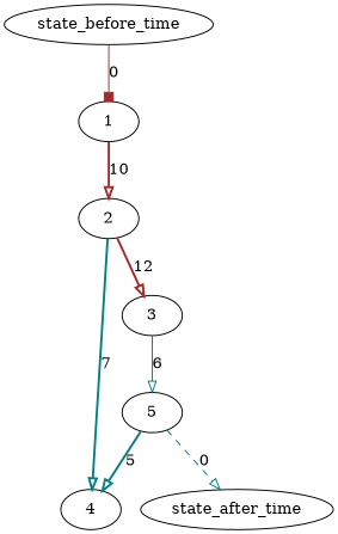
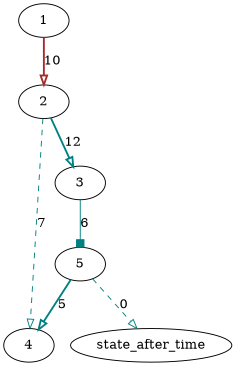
  digraph {
    edge [arrowhead=onormal color=teal style=bold]
    5
    4
    state_after_time
    1
    2
    3
-   state_before_time
    5 -> 4 [label=5]
    5 -> state_after_time [label=0 style=dashed]
    1 -> 2 [color=brown label=10]
-   2 -> 4 [label=7]
-   2 -> 3 [color=brown label=12]
-   3 -> 5 [label=6 style=solid]
-   state_before_time -> 1 [arrowhead=box color=brown label=0 style=solid]
+   2 -> 4 [label=7 style=dashed]
+   2 -> 3 [label=12]
+   3 -> 5 [arrowhead=box label=6 style=solid]
  }
